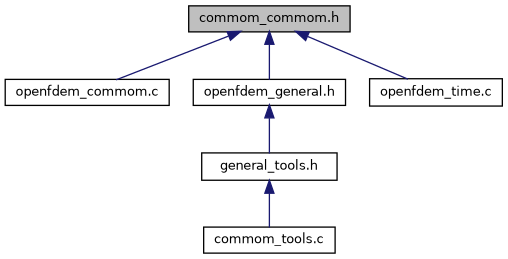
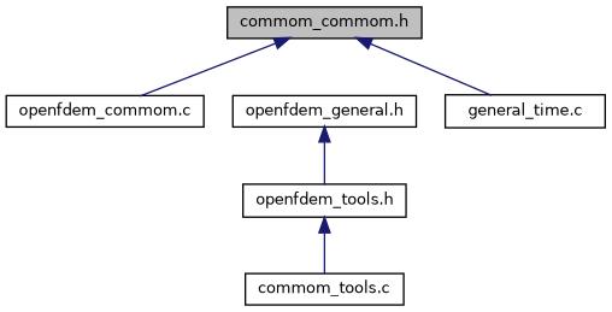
  digraph {
    fontname="DejaVu Sans"
    node [color=black fillcolor=white fontname="DejaVu Sans" fontsize=10 shape=record style=filled]
    edge [color=midnightblue dir=back fontname="DejaVu Sans" fontsize=10 labelfontname=Helvetica labelfontsize=10 style=solid]
    n1 [fillcolor=grey75 fontcolor=black height=0.2 label="commom_commom.h" width=0.4]
    n2 [height=0.2 label="openfdem_commom.c" width=0.4]
    n3 [height=0.2 label="openfdem_general.h" width=0.4]
-   n4 [height=0.2 label="openfdem_time.c" width=0.4]
-   n5 [height=0.2 label="general_tools.h" width=0.4]
+   n4 [height=0.2 label="general_time.c" width=0.4]
+   n5 [height=0.2 label="openfdem_tools.h" width=0.4]
    n6 [height=0.2 label="commom_tools.c" width=0.4]
    n1 -> n2
-   n1 -> n3
    n1 -> n4
    n3 -> n5
    n5 -> n6
  }
